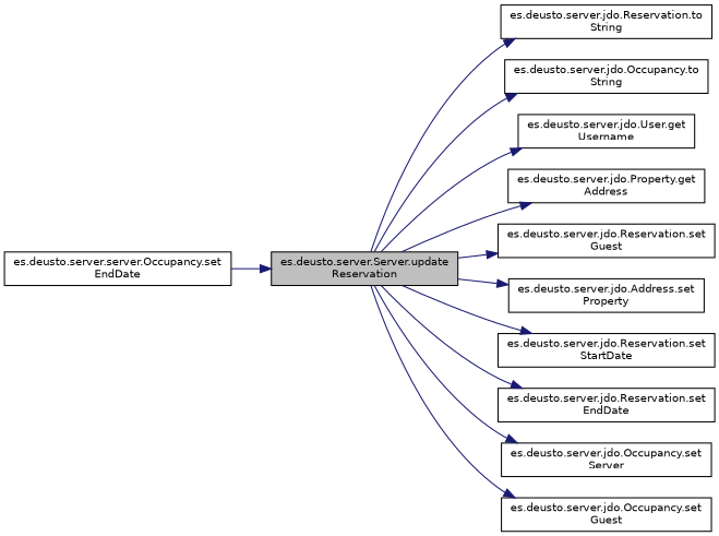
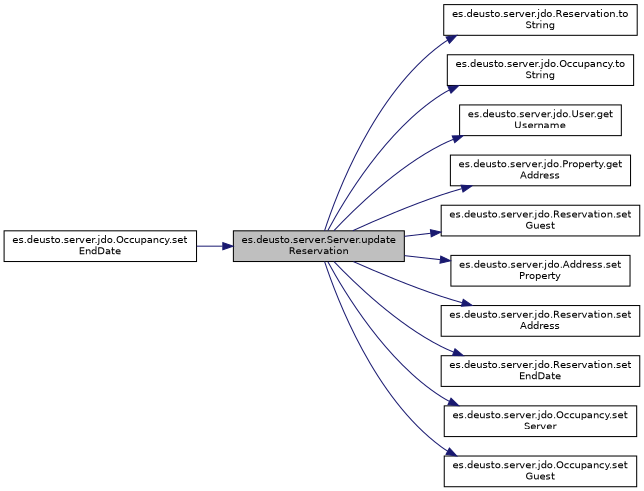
  digraph {
    rankdir=LR
    node [color=black fillcolor=white fontname=Helvetica fontsize=10 shape=record style=filled]
    edge [color=midnightblue fontname=Helvetica fontsize=10 labelfontname=Helvetica labelfontsize=10 style=solid]
    n1 [fillcolor=grey75 fontcolor=black height=0.2 label="es.deusto.server.Server.update\lReservation" width=0.4]
    n2 [height=0.2 label="es.deusto.server.jdo.Reservation.to\lString" width=0.4]
    n3 [height=0.2 label="es.deusto.server.jdo.Occupancy.to\lString" width=0.4]
    n4 [height=0.2 label="es.deusto.server.jdo.User.get\lUsername" width=0.4]
    n5 [height=0.2 label="es.deusto.server.jdo.Property.get\lAddress" width=0.4]
    n6 [height=0.2 label="es.deusto.server.jdo.Reservation.set\lGuest" width=0.4]
    n7 [height=0.2 label="es.deusto.server.jdo.Address.set\lProperty" width=0.4]
-   n8 [height=0.2 label="es.deusto.server.jdo.Reservation.set\lStartDate" width=0.4]
+   n8 [height=0.2 label="es.deusto.server.jdo.Reservation.set\lAddress" width=0.4]
    n9 [height=0.2 label="es.deusto.server.jdo.Reservation.set\lEndDate" width=0.4]
    n10 [height=0.2 label="es.deusto.server.jdo.Occupancy.set\lServer" width=0.4]
    n11 [height=0.2 label="es.deusto.server.jdo.Occupancy.set\lGuest" width=0.4]
-   n12 [height=0.2 label="es.deusto.server.server.Occupancy.set\lEndDate" width=0.4]
+   n12 [height=0.2 label="es.deusto.server.jdo.Occupancy.set\lEndDate" width=0.4]
    n1 -> n2
    n1 -> n3
    n1 -> n4
    n1 -> n5
    n1 -> n6
    n1 -> n7
    n1 -> n8
    n1 -> n9
    n1 -> n10
    n1 -> n11
    n12 -> n1
  }
